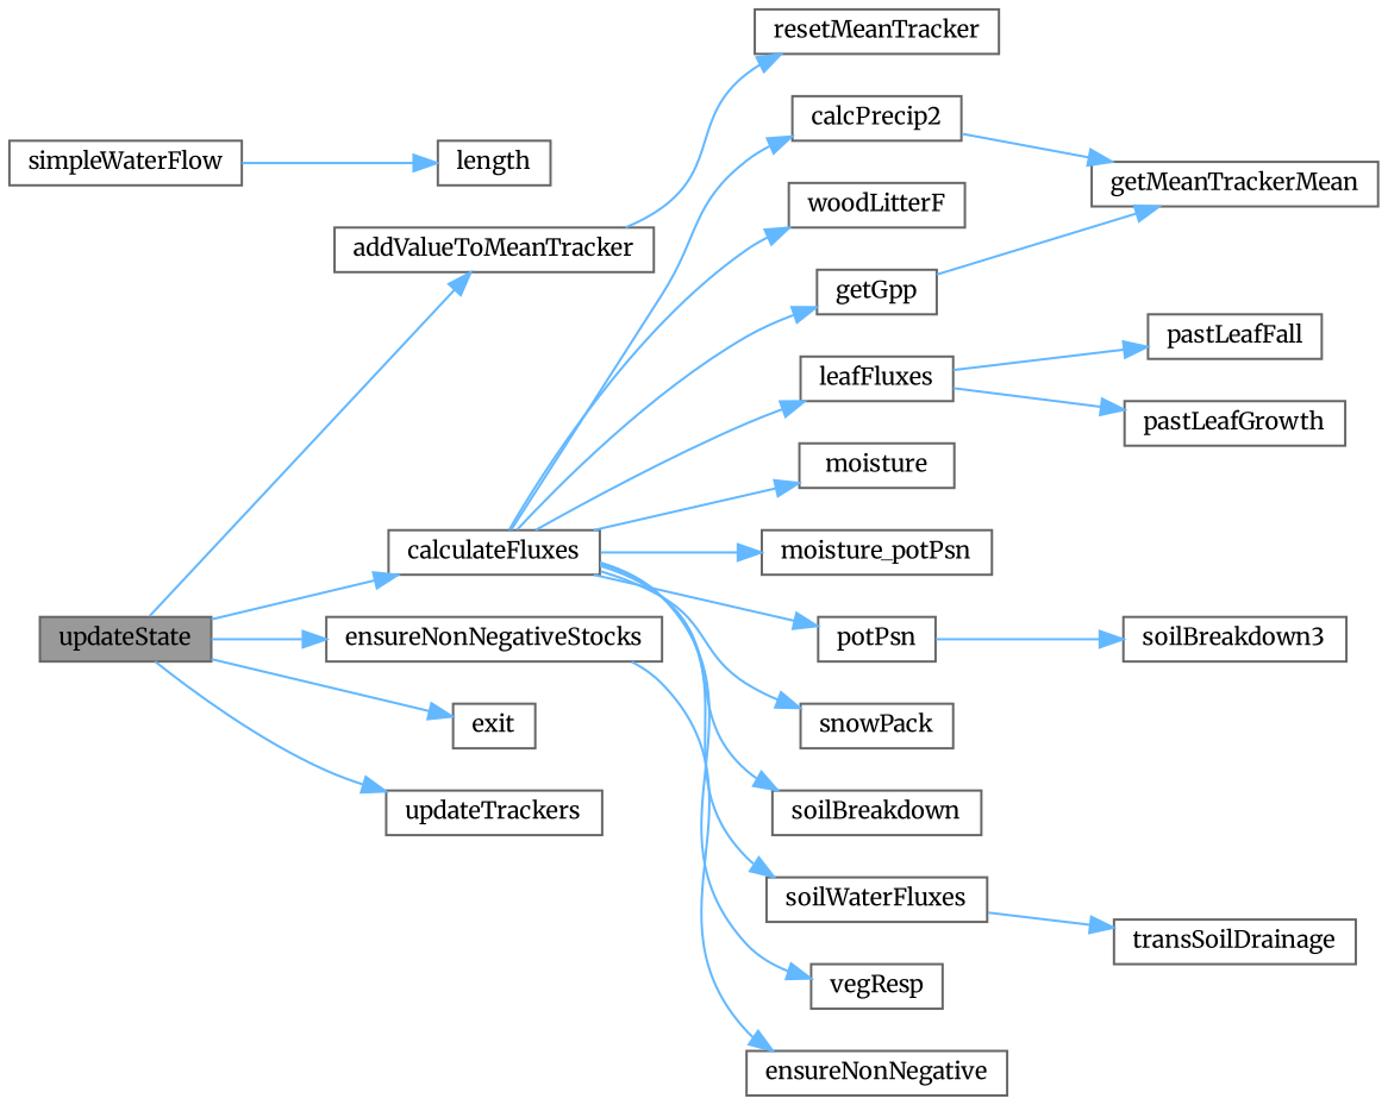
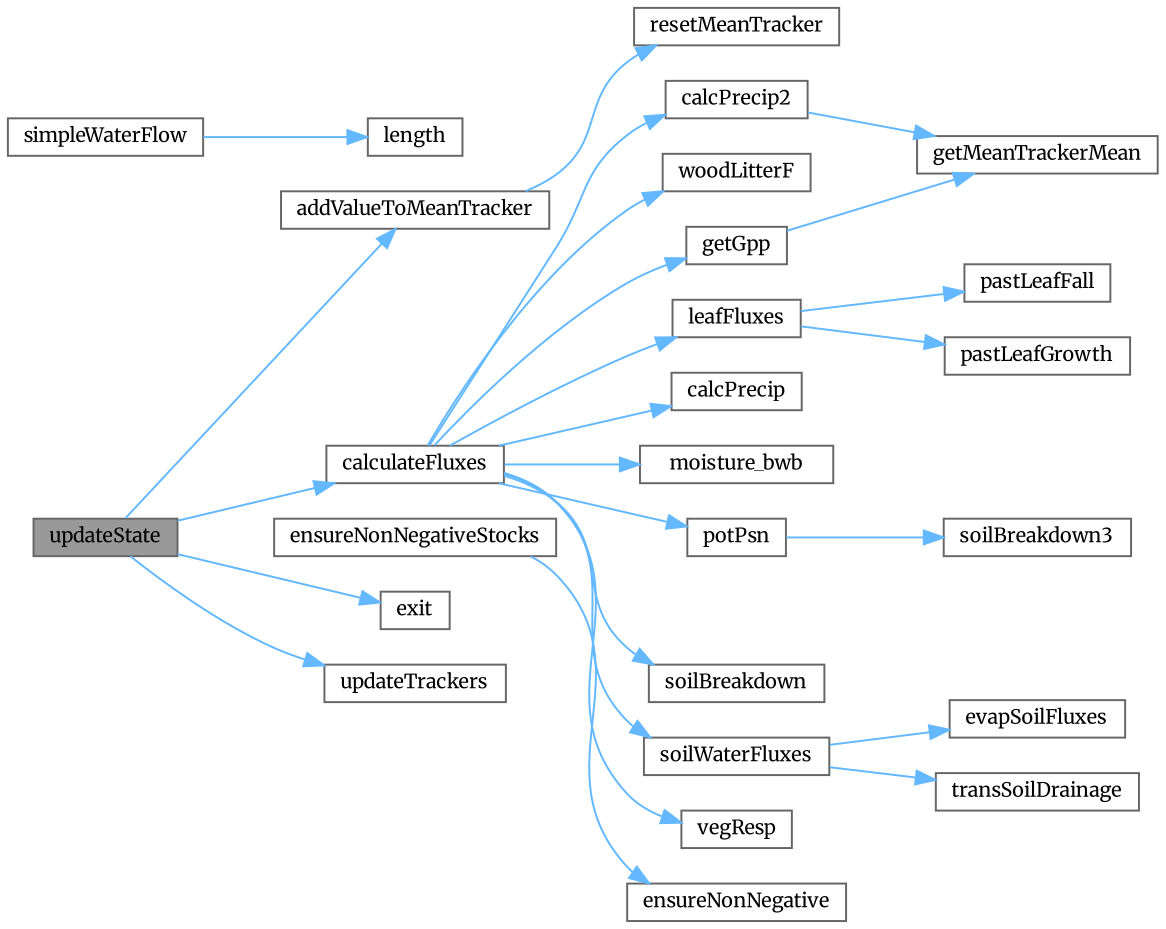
  digraph {
    fontname=Merriweather
    rankdir=LR
    node [color=grey40 fillcolor=white fontname=Merriweather fontsize=10 shape=box style=filled]
    edge [color=steelblue1 fontname=Merriweather fontsize=10 labelfontname=Helvetica labelfontsize=10 style=solid]
    n1 [color=gray40 fillcolor=grey60 fontcolor=black height=0.2 label=updateState width=0.4]
    n2 [height=0.2 label=addValueToMeanTracker width=0.4]
    n3 [height=0.2 label=calculateFluxes width=0.4]
    n4 [height=0.2 label=ensureNonNegativeStocks width=0.4]
    n5 [height=0.2 label=exit width=0.4]
    n6 [height=0.2 label=updateTrackers width=0.4]
    n7 [height=0.2 label=resetMeanTracker width=0.4]
    n8 [height=0.2 label=getGpp width=0.4]
    n9 [height=0.2 label=leafFluxes width=0.4]
-   n10 [height=0.2 label=moisture width=0.4]
-   n11 [height=0.2 label=moisture_potPsn width=0.4]
+   n10 [height=0.2 label=calcPrecip width=0.4]
+   n11 [height=0.2 label=moisture_bwb width=0.4]
    n12 [height=0.2 label=potPsn width=0.4]
-   n13 [height=0.2 label=snowPack width=0.4]
    n14 [height=0.2 label=soilBreakdown width=0.4]
    n15 [height=0.2 label=soilWaterFluxes width=0.4]
    n16 [height=0.2 label=vegResp width=0.4]
    n17 [height=0.2 label=calcPrecip2 width=0.4]
    n18 [height=0.2 label=woodLitterF width=0.4]
    n19 [height=0.2 label=ensureNonNegative width=0.4]
    n20 [height=0.2 label=getMeanTrackerMean width=0.4]
    n21 [height=0.2 label=pastLeafFall width=0.4]
    n22 [height=0.2 label=pastLeafGrowth width=0.4]
    n23 [height=0.2 label=soilBreakdown3 width=0.4]
    n24 [height=0.2 label=simpleWaterFlow width=0.4]
    n25 [height=0.2 label=length width=0.4]
+   n26 [height=0.2 label=evapSoilFluxes width=0.4]
    n27 [height=0.2 label=transSoilDrainage width=0.4]
    n1 -> n2
    n1 -> n3
-   n1 -> n4
    n1 -> n5
    n1 -> n6
    n2 -> n7
    n3 -> n8
    n3 -> n9
    n3 -> n10
    n3 -> n11
    n3 -> n12
-   n3 -> n13
    n3 -> n14
    n3 -> n15
    n3 -> n16
    n3 -> n17
    n3 -> n18
    n4 -> n19
    n8 -> n20
    n9 -> n21
    n9 -> n22
    n12 -> n23
+   n15 -> n26
    n15 -> n27
    n17 -> n20
    n24 -> n25
  }
